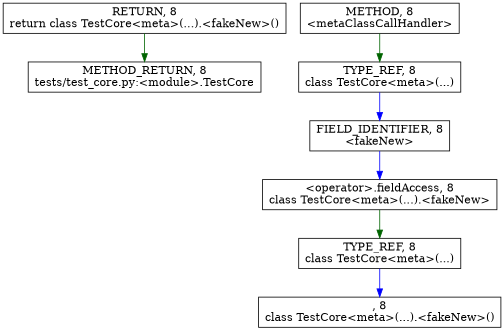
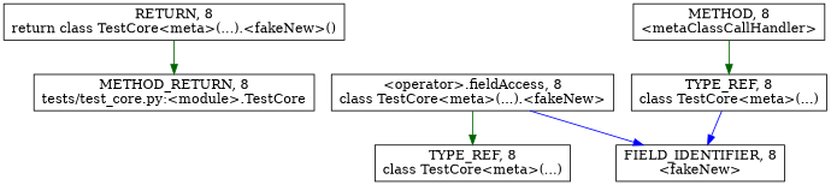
  digraph {
    node [shape=rect]
    edge [color=darkgreen]
    n1 [label=<RETURN, 8<BR/>return class TestCore&lt;meta&gt;(...).&lt;fakeNew&gt;()>]
    n2 [label=<METHOD_RETURN, 8<BR/>tests/test_core.py:&lt;module&gt;.TestCore>]
-   n3 [label=<, 8<BR/>class TestCore&lt;meta&gt;(...).&lt;fakeNew&gt;()>]
    n4 [label=<&lt;operator&gt;.fieldAccess, 8<BR/>class TestCore&lt;meta&gt;(...).&lt;fakeNew&gt;>]
    n5 [label=<TYPE_REF, 8<BR/>class TestCore&lt;meta&gt;(...)>]
    n6 [label=<TYPE_REF, 8<BR/>class TestCore&lt;meta&gt;(...)>]
    n7 [label=<FIELD_IDENTIFIER, 8<BR/>&lt;fakeNew&gt;>]
    n8 [label=<METHOD, 8<BR/>&lt;metaClassCallHandler&gt;>]
    n1 -> n2
    n4 -> n5
-   n5 -> n3 [color=blue]
    n6 -> n7 [color=blue]
-   n7 -> n4 [color=blue]
+   n4 -> n7 [color=blue]
    n8 -> n6
  }
